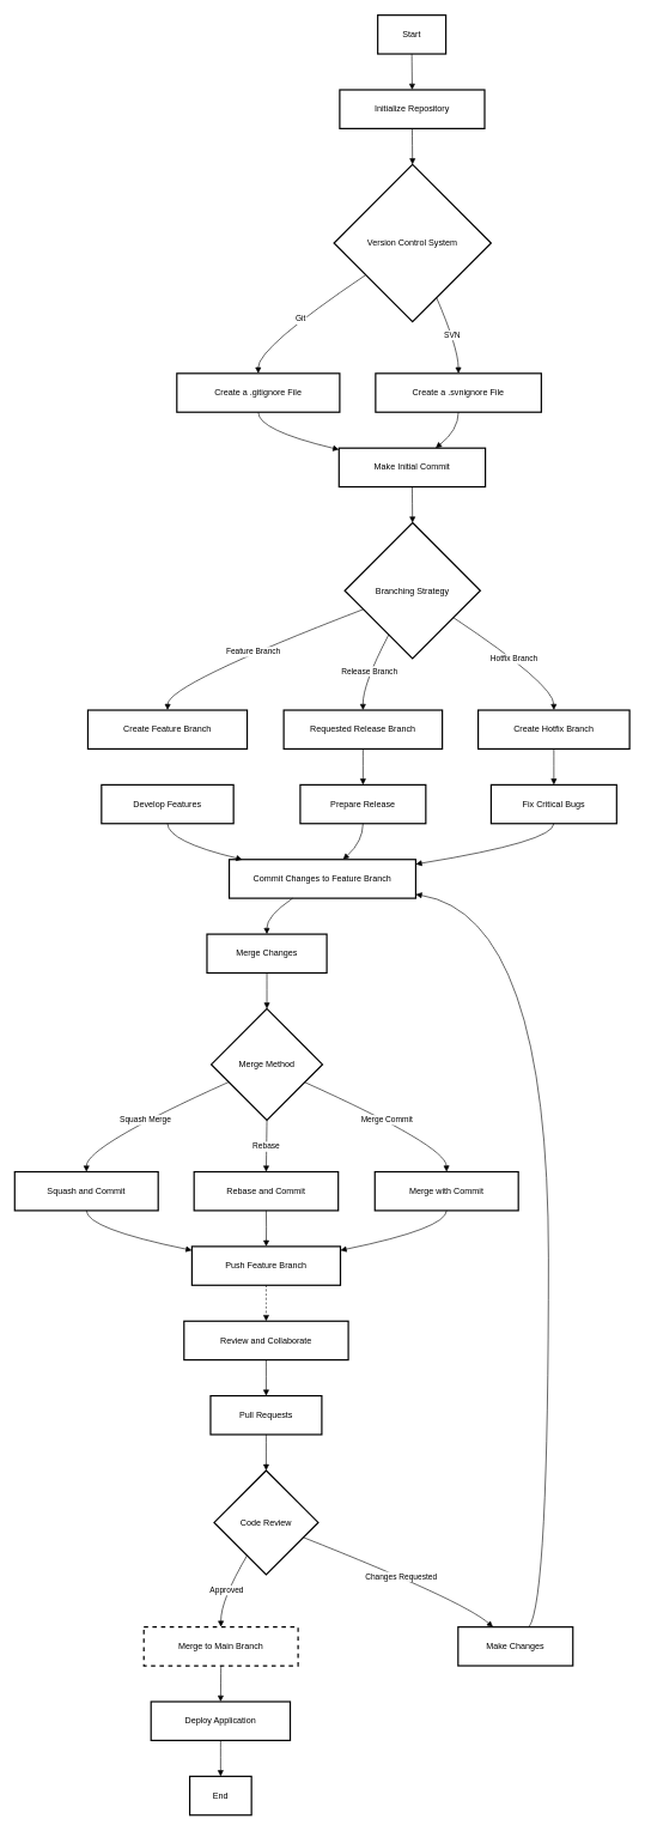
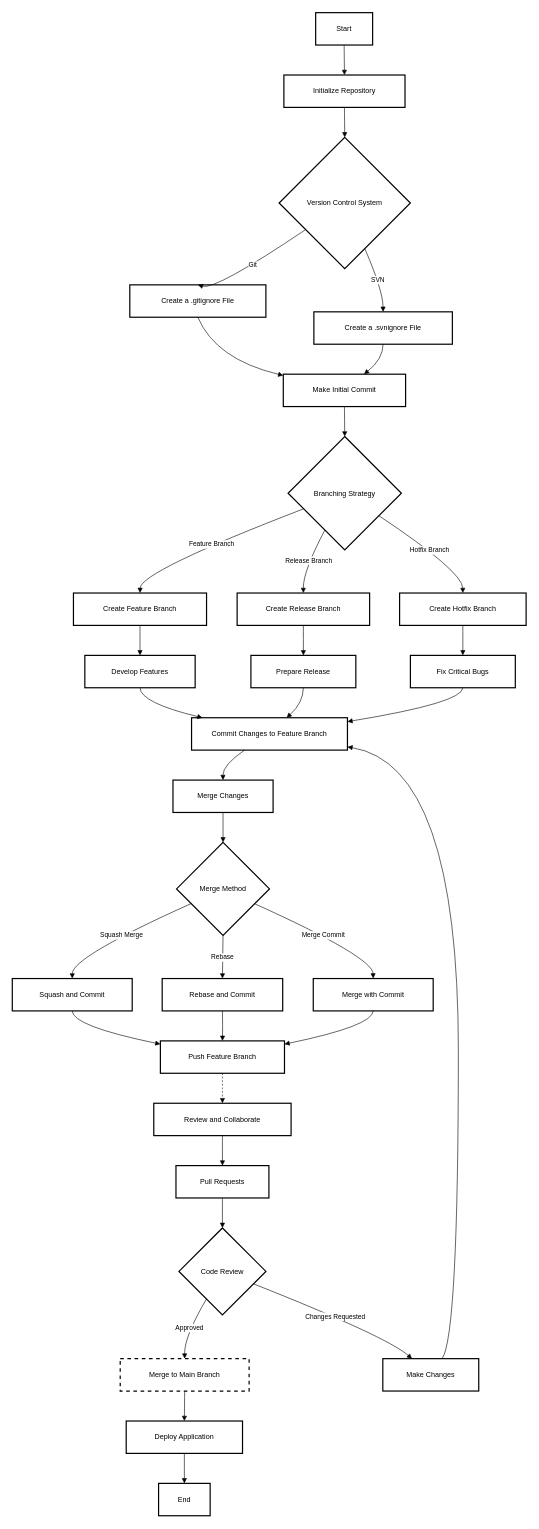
  <mxCell id="0" />
  <mxCell id="1" parent="0" />
  <mxCell id="2" value="Start" style="whiteSpace=wrap;strokeWidth=2;" parent="1" vertex="1"><mxGeometry x="526" y="20" width="95" height="54" as="geometry" /></mxCell>
  <mxCell id="3" value="Initialize Repository" style="whiteSpace=wrap;strokeWidth=2;" parent="1" vertex="1"><mxGeometry x="473" y="124" width="202" height="54" as="geometry" /></mxCell>
  <mxCell id="4" value="Version Control System" style="rhombus;strokeWidth=2;whiteSpace=wrap;" parent="1" vertex="1"><mxGeometry x="465" y="228" width="219" height="219" as="geometry" /></mxCell>
- <mxCell id="5" value="Create a .gitignore File" style="whiteSpace=wrap;strokeWidth=2;" parent="1" vertex="1"><mxGeometry x="246" y="519" width="227" height="54" as="geometry" /></mxCell>
+ <mxCell id="5" value="Create a .gitignore File" style="whiteSpace=wrap;strokeWidth=2;" parent="1" vertex="1"><mxGeometry x="216" y="474" width="227" height="54" as="geometry" /></mxCell>
  <mxCell id="6" value="Create a .svnignore File" style="whiteSpace=wrap;strokeWidth=2;" parent="1" vertex="1"><mxGeometry x="523" y="519" width="231" height="54" as="geometry" /></mxCell>
  <mxCell id="7" value="Make Initial Commit" style="whiteSpace=wrap;strokeWidth=2;" parent="1" vertex="1"><mxGeometry x="472" y="623" width="204" height="54" as="geometry" /></mxCell>
  <mxCell id="8" value="Branching Strategy" style="rhombus;strokeWidth=2;whiteSpace=wrap;" parent="1" vertex="1"><mxGeometry x="480" y="727" width="189" height="189" as="geometry" /></mxCell>
  <mxCell id="9" value="Create Feature Branch" style="whiteSpace=wrap;strokeWidth=2;" parent="1" vertex="1"><mxGeometry x="122" y="988" width="222" height="54" as="geometry" /></mxCell>
- <mxCell id="10" value="Requested Release Branch" style="whiteSpace=wrap;strokeWidth=2;" parent="1" vertex="1"><mxGeometry x="395" y="988" width="221" height="54" as="geometry" /></mxCell>
+ <mxCell id="10" value="Create Release Branch" style="whiteSpace=wrap;strokeWidth=2;" parent="1" vertex="1"><mxGeometry x="395" y="988" width="221" height="54" as="geometry" /></mxCell>
  <mxCell id="11" value="Create Hotfix Branch" style="whiteSpace=wrap;strokeWidth=2;" parent="1" vertex="1"><mxGeometry x="666" y="988" width="211" height="54" as="geometry" /></mxCell>
  <mxCell id="12" value="Develop Features" style="whiteSpace=wrap;strokeWidth=2;" parent="1" vertex="1"><mxGeometry x="141" y="1092" width="184" height="54" as="geometry" /></mxCell>
  <mxCell id="13" value="Prepare Release" style="whiteSpace=wrap;strokeWidth=2;" parent="1" vertex="1"><mxGeometry x="418" y="1092" width="175" height="54" as="geometry" /></mxCell>
  <mxCell id="14" value="Fix Critical Bugs" style="whiteSpace=wrap;strokeWidth=2;" parent="1" vertex="1"><mxGeometry x="684" y="1092" width="175" height="54" as="geometry" /></mxCell>
  <mxCell id="15" value="Commit Changes to Feature Branch" style="whiteSpace=wrap;strokeWidth=2;" parent="1" vertex="1"><mxGeometry x="319" y="1196" width="260" height="54" as="geometry" /></mxCell>
  <mxCell id="16" value="Merge Changes" style="whiteSpace=wrap;strokeWidth=2;" parent="1" vertex="1"><mxGeometry x="288" y="1300" width="167" height="54" as="geometry" /></mxCell>
  <mxCell id="17" value="Merge Method" style="rhombus;strokeWidth=2;whiteSpace=wrap;" parent="1" vertex="1"><mxGeometry x="294" y="1404" width="155" height="155" as="geometry" /></mxCell>
  <mxCell id="18" value="Squash and Commit" style="whiteSpace=wrap;strokeWidth=2;" parent="1" vertex="1"><mxGeometry x="20" y="1631" width="200" height="54" as="geometry" /></mxCell>
  <mxCell id="19" value="Rebase and Commit" style="whiteSpace=wrap;strokeWidth=2;" parent="1" vertex="1"><mxGeometry x="270" y="1631" width="201" height="54" as="geometry" /></mxCell>
  <mxCell id="20" value="Merge with Commit" style="whiteSpace=wrap;strokeWidth=2;" parent="1" vertex="1"><mxGeometry x="522" y="1631" width="200" height="54" as="geometry" /></mxCell>
  <mxCell id="21" value="Push Feature Branch" style="whiteSpace=wrap;strokeWidth=2;" parent="1" vertex="1"><mxGeometry x="267" y="1735" width="207" height="54" as="geometry" /></mxCell>
  <mxCell id="22" value="Review and Collaborate" style="whiteSpace=wrap;strokeWidth=2;" parent="1" vertex="1"><mxGeometry x="256" y="1839" width="229" height="54" as="geometry" /></mxCell>
  <mxCell id="23" value="Pull Requests" style="whiteSpace=wrap;strokeWidth=2;" parent="1" vertex="1"><mxGeometry x="293" y="1943" width="155" height="54" as="geometry" /></mxCell>
  <mxCell id="24" value="Code Review" style="rhombus;strokeWidth=2;whiteSpace=wrap;" parent="1" vertex="1"><mxGeometry x="298" y="2047" width="145" height="145" as="geometry" /></mxCell>
  <mxCell id="25" value="Merge to Main Branch" style="whiteSpace=wrap;strokeWidth=2;dashed=1;" parent="1" vertex="1"><mxGeometry x="200" y="2265" width="215" height="54" as="geometry" /></mxCell>
  <mxCell id="26" value="Make Changes" style="whiteSpace=wrap;strokeWidth=2;" parent="1" vertex="1"><mxGeometry x="638" y="2265" width="160" height="54" as="geometry" /></mxCell>
  <mxCell id="27" value="Deploy Application" style="whiteSpace=wrap;strokeWidth=2;" parent="1" vertex="1"><mxGeometry x="210" y="2369" width="194" height="54" as="geometry" /></mxCell>
  <mxCell id="28" value="End" style="whiteSpace=wrap;strokeWidth=2;" parent="1" vertex="1"><mxGeometry x="264" y="2473" width="86" height="54" as="geometry" /></mxCell>
  <mxCell id="29" value="" style="curved=1;startArrow=none;endArrow=block;exitX=0.5;exitY=1;entryX=0.5;entryY=0;" parent="1" source="2" target="3" edge="1"><mxGeometry relative="1" as="geometry"><Array as="points" /></mxGeometry></mxCell>
  <mxCell id="30" value="" style="curved=1;startArrow=none;endArrow=block;exitX=0.5;exitY=1;entryX=0.5;entryY=0;" parent="1" source="3" target="4" edge="1"><mxGeometry relative="1" as="geometry"><Array as="points" /></mxGeometry></mxCell>
  <mxCell id="31" value="Git" style="curved=1;startArrow=none;endArrow=block;exitX=0;exitY=0.84;entryX=0.5;entryY=0;" parent="1" source="4" target="5" edge="1"><mxGeometry relative="1" as="geometry"><Array as="points"><mxPoint x="359" y="483" /></Array></mxGeometry></mxCell>
  <mxCell id="32" value="SVN" style="curved=1;startArrow=none;endArrow=block;exitX=0.72;exitY=1;entryX=0.5;entryY=0;" parent="1" source="4" target="6" edge="1"><mxGeometry relative="1" as="geometry"><Array as="points"><mxPoint x="638" y="483" /></Array></mxGeometry></mxCell>
  <mxCell id="33" value="" style="curved=1;startArrow=none;endArrow=block;exitX=0.5;exitY=1;entryX=0;entryY=0.04;" parent="1" source="5" target="7" edge="1"><mxGeometry relative="1" as="geometry"><Array as="points"><mxPoint x="359" y="598" /></Array></mxGeometry></mxCell>
  <mxCell id="34" value="" style="curved=1;startArrow=none;endArrow=block;exitX=0.5;exitY=1;entryX=0.66;entryY=0;" parent="1" source="6" target="7" edge="1"><mxGeometry relative="1" as="geometry"><Array as="points"><mxPoint x="638" y="598" /></Array></mxGeometry></mxCell>
  <mxCell id="35" value="" style="curved=1;startArrow=none;endArrow=block;exitX=0.5;exitY=1;entryX=0.5;entryY=0;" parent="1" source="7" target="8" edge="1"><mxGeometry relative="1" as="geometry"><Array as="points" /></mxGeometry></mxCell>
  <mxCell id="36" value="Feature Branch" style="curved=1;startArrow=none;endArrow=block;exitX=0;exitY=0.69;entryX=0.5;entryY=0;" parent="1" source="8" target="9" edge="1"><mxGeometry relative="1" as="geometry"><Array as="points"><mxPoint x="234" y="952" /></Array></mxGeometry></mxCell>
  <mxCell id="37" value="Release Branch" style="curved=1;startArrow=none;endArrow=block;exitX=0.23;exitY=1;entryX=0.5;entryY=0;" parent="1" source="8" target="10" edge="1"><mxGeometry relative="1" as="geometry"><Array as="points"><mxPoint x="505" y="952" /></Array></mxGeometry></mxCell>
  <mxCell id="38" value="Hotfix Branch" style="curved=1;startArrow=none;endArrow=block;exitX=1;exitY=0.83;entryX=0.5;entryY=0;" parent="1" source="8" target="11" edge="1"><mxGeometry relative="1" as="geometry"><Array as="points"><mxPoint x="771" y="952" /></Array></mxGeometry></mxCell>
+ <mxCell id="39" value="" style="curved=1;startArrow=none;endArrow=block;exitX=0.5;exitY=1;entryX=0.5;entryY=0;" parent="1" source="9" target="12" edge="1"><mxGeometry relative="1" as="geometry"><Array as="points" /></mxGeometry></mxCell>
  <mxCell id="40" value="" style="curved=1;startArrow=none;endArrow=block;exitX=0.5;exitY=1;entryX=0.5;entryY=0;" parent="1" source="10" target="13" edge="1"><mxGeometry relative="1" as="geometry"><Array as="points" /></mxGeometry></mxCell>
  <mxCell id="41" value="" style="curved=1;startArrow=none;endArrow=block;exitX=0.5;exitY=1;entryX=0.5;entryY=0;" parent="1" source="11" target="14" edge="1"><mxGeometry relative="1" as="geometry"><Array as="points" /></mxGeometry></mxCell>
  <mxCell id="42" value="" style="curved=1;startArrow=none;endArrow=block;exitX=0.5;exitY=1;entryX=0.07;entryY=0;" parent="1" source="12" target="15" edge="1"><mxGeometry relative="1" as="geometry"><Array as="points"><mxPoint x="234" y="1171" /></Array></mxGeometry></mxCell>
  <mxCell id="43" value="" style="curved=1;startArrow=none;endArrow=block;exitX=0.5;exitY=1;entryX=0.61;entryY=0;" parent="1" source="13" target="15" edge="1"><mxGeometry relative="1" as="geometry"><Array as="points"><mxPoint x="505" y="1171" /></Array></mxGeometry></mxCell>
  <mxCell id="44" value="" style="curved=1;startArrow=none;endArrow=block;exitX=0.5;exitY=1;entryX=1;entryY=0.12;" parent="1" source="14" target="15" edge="1"><mxGeometry relative="1" as="geometry"><Array as="points"><mxPoint x="771" y="1171" /></Array></mxGeometry></mxCell>
  <mxCell id="45" value="" style="curved=1;startArrow=none;endArrow=block;exitX=0.34;exitY=1;entryX=0.5;entryY=0;" parent="1" source="15" target="16" edge="1"><mxGeometry relative="1" as="geometry"><Array as="points"><mxPoint x="371" y="1275" /></Array></mxGeometry></mxCell>
  <mxCell id="46" value="" style="curved=1;startArrow=none;endArrow=block;exitX=0.5;exitY=1;entryX=0.5;entryY=0;" parent="1" source="16" target="17" edge="1"><mxGeometry relative="1" as="geometry"><Array as="points" /></mxGeometry></mxCell>
  <mxCell id="47" value="Squash Merge" style="curved=1;startArrow=none;endArrow=block;exitX=0;exitY=0.73;entryX=0.5;entryY=0;" parent="1" source="17" target="18" edge="1"><mxGeometry relative="1" as="geometry"><Array as="points"><mxPoint x="120" y="1595" /></Array></mxGeometry></mxCell>
  <mxCell id="48" value="Rebase" style="curved=1;startArrow=none;endArrow=block;exitX=0.5;exitY=1;entryX=0.5;entryY=0;" parent="1" source="17" target="19" edge="1"><mxGeometry relative="1" as="geometry"><Array as="points" /></mxGeometry></mxCell>
  <mxCell id="49" value="Merge Commit" style="curved=1;startArrow=none;endArrow=block;exitX=0.99;exitY=0.73;entryX=0.5;entryY=0;" parent="1" source="17" target="20" edge="1"><mxGeometry relative="1" as="geometry"><Array as="points"><mxPoint x="621" y="1595" /></Array></mxGeometry></mxCell>
  <mxCell id="50" value="" style="curved=1;startArrow=none;endArrow=block;exitX=0.5;exitY=1;entryX=0;entryY=0.1;" parent="1" source="18" target="21" edge="1"><mxGeometry relative="1" as="geometry"><Array as="points"><mxPoint x="120" y="1710" /></Array></mxGeometry></mxCell>
  <mxCell id="51" value="" style="curved=1;startArrow=none;endArrow=block;exitX=0.5;exitY=1;entryX=0.5;entryY=0;" parent="1" source="19" target="21" edge="1"><mxGeometry relative="1" as="geometry"><Array as="points"><mxPoint x="371" y="1710" /></Array></mxGeometry></mxCell>
  <mxCell id="52" value="" style="curved=1;startArrow=none;endArrow=block;exitX=0.5;exitY=1;entryX=1;entryY=0.1;" parent="1" source="20" target="21" edge="1"><mxGeometry relative="1" as="geometry"><Array as="points"><mxPoint x="621" y="1710" /></Array></mxGeometry></mxCell>
  <mxCell id="53" value="" style="curved=1;startArrow=none;endArrow=block;exitX=0.5;exitY=1;entryX=0.5;entryY=0;dashed=1;" parent="1" source="21" target="22" edge="1"><mxGeometry relative="1" as="geometry"><Array as="points" /></mxGeometry></mxCell>
  <mxCell id="54" value="" style="curved=1;startArrow=none;endArrow=block;exitX=0.5;exitY=1;entryX=0.5;entryY=0;" parent="1" source="22" target="23" edge="1"><mxGeometry relative="1" as="geometry"><Array as="points" /></mxGeometry></mxCell>
  <mxCell id="55" value="" style="curved=1;startArrow=none;endArrow=block;exitX=0.5;exitY=1;entryX=0.5;entryY=0;" parent="1" source="23" target="24" edge="1"><mxGeometry relative="1" as="geometry"><Array as="points" /></mxGeometry></mxCell>
  <mxCell id="56" value="Approved" style="curved=1;startArrow=none;endArrow=block;exitX=0.21;exitY=1;entryX=0.5;entryY=-0.01;" parent="1" source="24" target="25" edge="1"><mxGeometry relative="1" as="geometry"><Array as="points"><mxPoint x="307" y="2228" /></Array></mxGeometry></mxCell>
  <mxCell id="57" value="Changes Requested" style="curved=1;startArrow=none;endArrow=block;exitX=1;exitY=0.7;entryX=0.3;entryY=-0.01;" parent="1" source="24" target="26" edge="1"><mxGeometry relative="1" as="geometry"><Array as="points"><mxPoint x="644" y="2228" /></Array></mxGeometry></mxCell>
  <mxCell id="58" value="" style="curved=1;startArrow=none;endArrow=block;exitX=0.62;exitY=-0.01;entryX=1;entryY=0.9;" parent="1" source="26" target="15" edge="1"><mxGeometry relative="1" as="geometry"><Array as="points"><mxPoint x="764" y="2228" /><mxPoint x="764" y="1275" /></Array></mxGeometry></mxCell>
  <mxCell id="59" value="" style="curved=1;startArrow=none;endArrow=block;exitX=0.5;exitY=0.99;entryX=0.5;entryY=-0.01;" parent="1" source="25" target="27" edge="1"><mxGeometry relative="1" as="geometry"><Array as="points" /></mxGeometry></mxCell>
  <mxCell id="60" value="" style="curved=1;startArrow=none;endArrow=block;exitX=0.5;exitY=0.99;entryX=0.5;entryY=-0.01;" parent="1" source="27" target="28" edge="1"><mxGeometry relative="1" as="geometry"><Array as="points" /></mxGeometry></mxCell>
